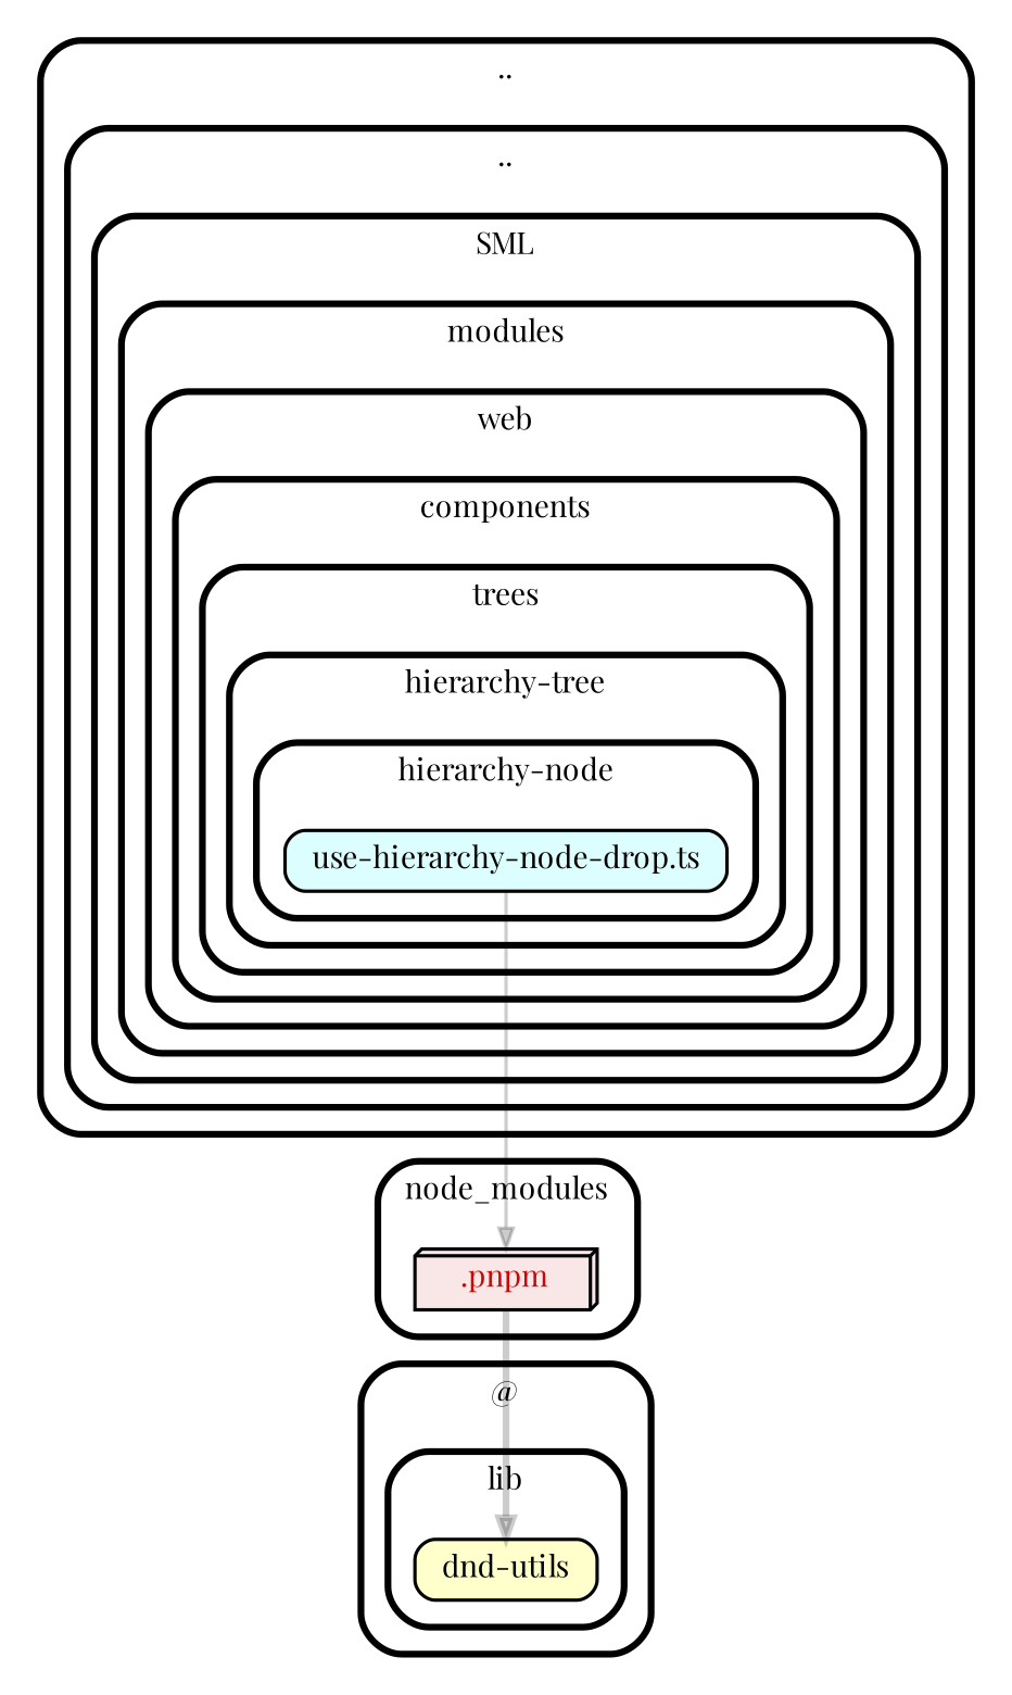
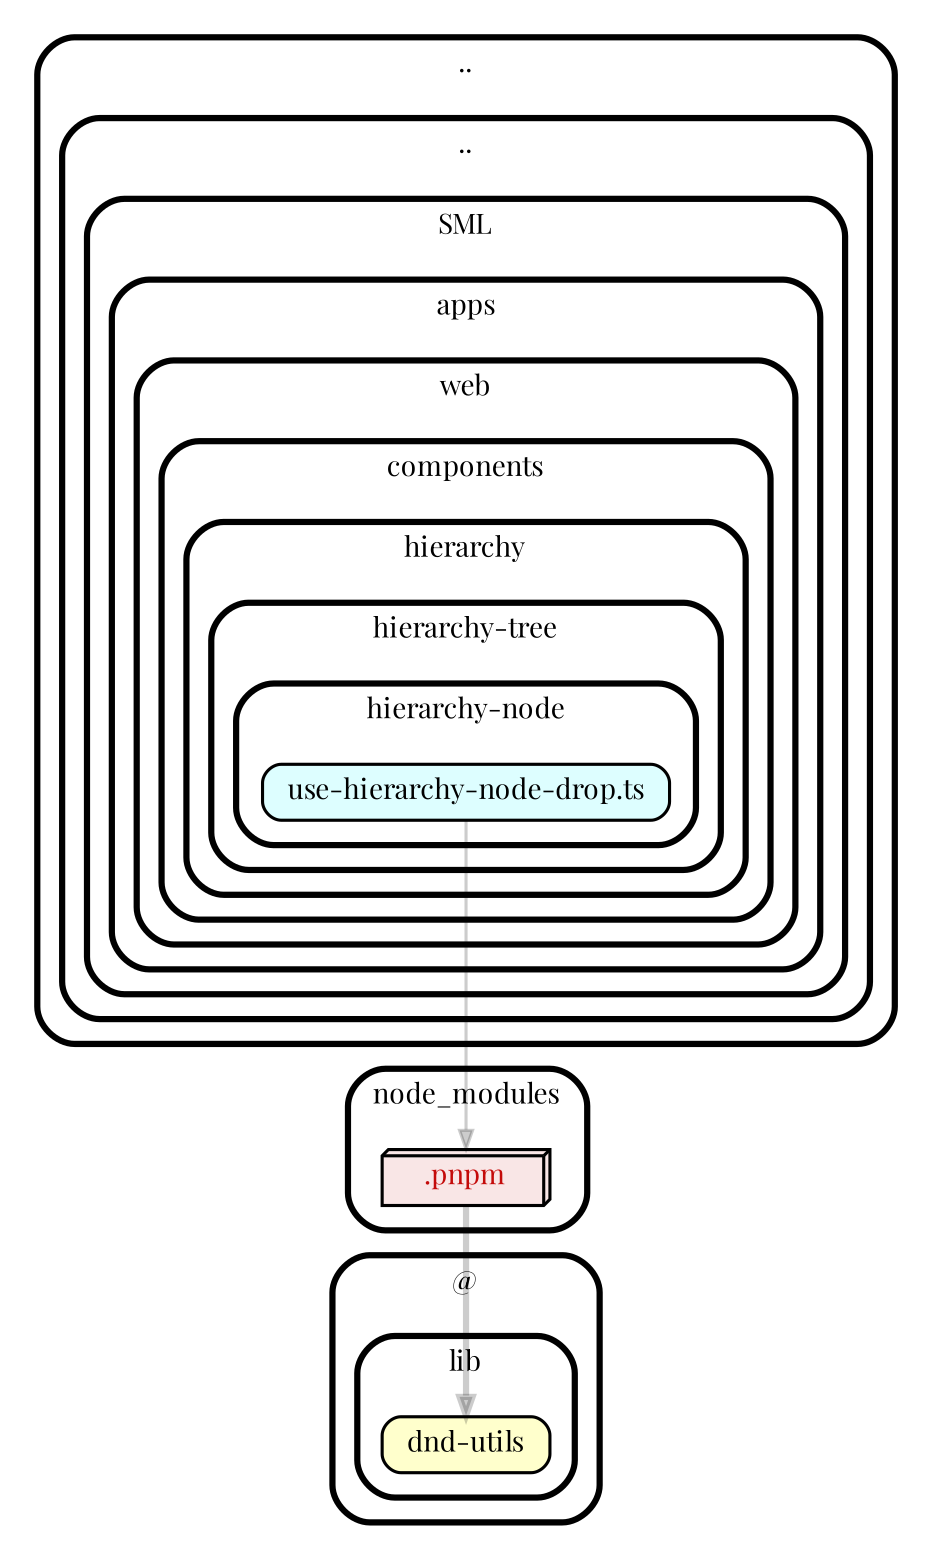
  strict digraph {
    compound=true
    fillcolor="#ffffff"
    fontname="Playfair Display"
    fontsize=9
    nodesep=0.16
    rankdir=TB
    ranksep=0.18
    splines=true
    style="rounded,bold,filled"
    node [color=black fontcolor=black fontname="Playfair Display" fontsize=9 shape=box style="rounded, filled"]
    edge [arrowhead=normal arrowsize=0.6 color="#00000033" fontname="Playfair Display" fontsize=9]
    n1 [fillcolor="#ddfeff" height=0.2 label=<use-hierarchy-node-drop.ts>]
    n2 [fillcolor="#c40b0a1a" fontcolor="#c40b0a" height=0.2 label=<.pnpm> shape=box3d]
    n3 [fillcolor="#ffffcc" height=0.2 label=<dnd-utils>]
    subgraph cluster_1 {
      label=".."
      subgraph cluster_2 {
        label=".."
        subgraph cluster_3 {
          label=SML
          subgraph cluster_4 {
-           label=modules
+           label=apps
            subgraph cluster_5 {
              label=web
              subgraph cluster_6 {
                label=components
                subgraph cluster_7 {
-                 label=trees
+                 label=hierarchy
                  subgraph cluster_8 {
                    label="hierarchy-tree"
                    subgraph cluster_9 {
                      label="hierarchy-node"
                      n1
                    }
                  }
                }
              }
            }
          }
        }
      }
    }
    subgraph cluster_10 {
      label=node_modules
      n2
    }
    subgraph cluster_11 {
      label="@"
      subgraph cluster_12 {
        label=lib
        n3
      }
    }
    n1 -> n2 [penwidth=1.0]
    n2 -> n3 [penwidth=2.0]
  }
